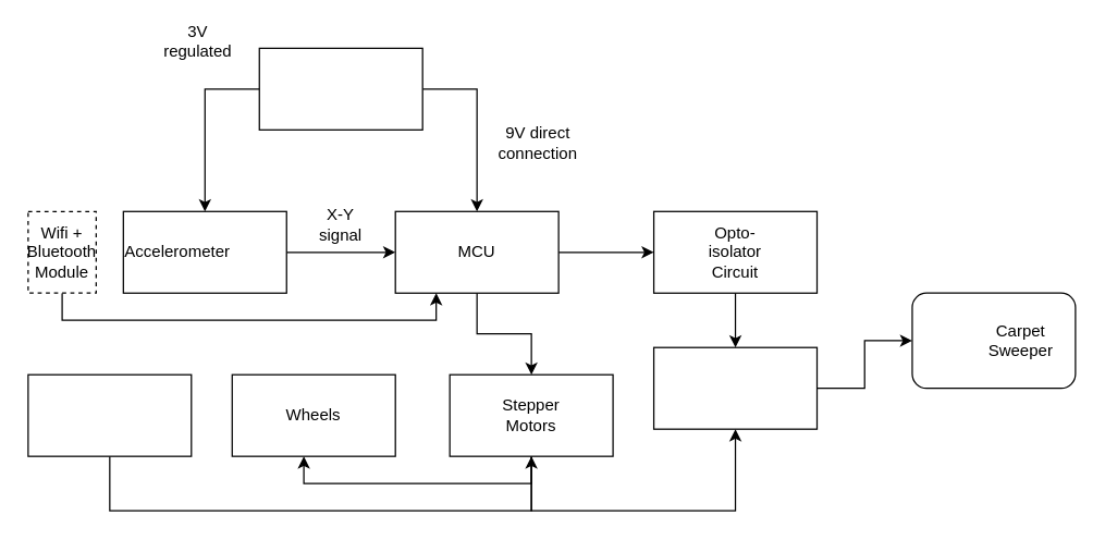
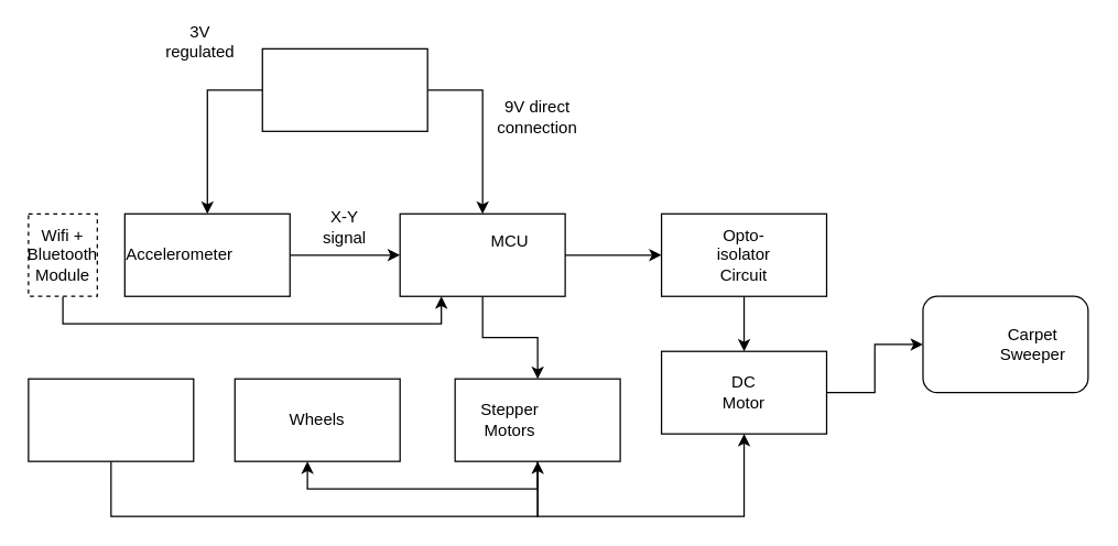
  <mxCell id="0" />
  <mxCell id="1" parent="0" />
  <mxCell id="2" style="edgeStyle=orthogonalEdgeStyle;rounded=0;orthogonalLoop=1;jettySize=auto;html=1;exitX=1;exitY=0.5;exitDx=0;exitDy=0;entryX=0;entryY=0.5;entryDx=0;entryDy=0;" edge="1" parent="1" source="3" target="14"><mxGeometry relative="1" as="geometry" /></mxCell>
  <mxCell id="3" value="" style="rounded=0;whiteSpace=wrap;html=1;" vertex="1" parent="1"><mxGeometry x="90" y="155" width="120" height="60" as="geometry" /></mxCell>
  <mxCell id="4" style="edgeStyle=orthogonalEdgeStyle;rounded=0;orthogonalLoop=1;jettySize=auto;html=1;exitX=0.5;exitY=1;exitDx=0;exitDy=0;entryX=0.5;entryY=1;entryDx=0;entryDy=0;" edge="1" parent="1" source="5" target="9"><mxGeometry relative="1" as="geometry"><Array as="points"><mxPoint x="80" y="375" /><mxPoint x="390" y="375" /></Array></mxGeometry></mxCell>
  <mxCell id="5" value="" style="rounded=0;whiteSpace=wrap;html=1;" vertex="1" parent="1"><mxGeometry x="20" y="275" width="120" height="60" as="geometry" /></mxCell>
  <mxCell id="6" value="" style="rounded=0;whiteSpace=wrap;html=1;" vertex="1" parent="1"><mxGeometry x="170" y="275" width="120" height="60" as="geometry" /></mxCell>
  <mxCell id="7" style="edgeStyle=orthogonalEdgeStyle;rounded=0;orthogonalLoop=1;jettySize=auto;html=1;entryX=0.439;entryY=1;entryDx=0;entryDy=0;entryPerimeter=0;" edge="1" parent="1" source="9" target="6"><mxGeometry relative="1" as="geometry"><Array as="points"><mxPoint x="390" y="355" /><mxPoint x="223" y="355" /></Array></mxGeometry></mxCell>
  <mxCell id="8" style="edgeStyle=orthogonalEdgeStyle;rounded=0;orthogonalLoop=1;jettySize=auto;html=1;exitX=0.5;exitY=1;exitDx=0;exitDy=0;entryX=0.5;entryY=1;entryDx=0;entryDy=0;" edge="1" parent="1" source="9" target="11"><mxGeometry relative="1" as="geometry"><Array as="points"><mxPoint x="390" y="375" /><mxPoint x="540" y="375" /></Array></mxGeometry></mxCell>
  <mxCell id="9" value="" style="rounded=0;whiteSpace=wrap;html=1;" vertex="1" parent="1"><mxGeometry x="330" y="275" width="120" height="60" as="geometry" /></mxCell>
  <mxCell id="10" style="edgeStyle=orthogonalEdgeStyle;rounded=0;orthogonalLoop=1;jettySize=auto;html=1;entryX=0;entryY=0.5;entryDx=0;entryDy=0;" edge="1" parent="1" source="11" target="17"><mxGeometry relative="1" as="geometry" /></mxCell>
  <mxCell id="11" value="" style="rounded=0;whiteSpace=wrap;html=1;" vertex="1" parent="1"><mxGeometry x="480" y="255" width="120" height="60" as="geometry" /></mxCell>
  <mxCell id="12" style="edgeStyle=orthogonalEdgeStyle;rounded=0;orthogonalLoop=1;jettySize=auto;html=1;exitX=0.5;exitY=1;exitDx=0;exitDy=0;" edge="1" parent="1" source="14" target="9"><mxGeometry relative="1" as="geometry" /></mxCell>
  <mxCell id="13" style="edgeStyle=orthogonalEdgeStyle;rounded=0;orthogonalLoop=1;jettySize=auto;html=1;entryX=0;entryY=0.5;entryDx=0;entryDy=0;" edge="1" parent="1" source="14" target="16"><mxGeometry relative="1" as="geometry" /></mxCell>
  <mxCell id="14" value="" style="rounded=0;whiteSpace=wrap;html=1;" vertex="1" parent="1"><mxGeometry x="290" y="155" width="120" height="60" as="geometry" /></mxCell>
  <mxCell id="15" style="edgeStyle=orthogonalEdgeStyle;rounded=0;orthogonalLoop=1;jettySize=auto;html=1;exitX=0.5;exitY=1;exitDx=0;exitDy=0;entryX=0.5;entryY=0;entryDx=0;entryDy=0;" edge="1" parent="1" source="16" target="11"><mxGeometry relative="1" as="geometry" /></mxCell>
  <mxCell id="16" value="" style="rounded=0;whiteSpace=wrap;html=1;" vertex="1" parent="1"><mxGeometry x="480" y="155" width="120" height="60" as="geometry" /></mxCell>
  <mxCell id="17" value="" style="rounded=1;whiteSpace=wrap;html=1;" vertex="1" parent="1"><mxGeometry x="670" y="215" width="120" height="70" as="geometry" /></mxCell>
  <mxCell id="18" style="edgeStyle=orthogonalEdgeStyle;rounded=0;orthogonalLoop=1;jettySize=auto;html=1;exitX=0;exitY=0.5;exitDx=0;exitDy=0;entryX=0.5;entryY=0;entryDx=0;entryDy=0;" edge="1" parent="1" source="20" target="3"><mxGeometry relative="1" as="geometry" /></mxCell>
  <mxCell id="19" style="edgeStyle=orthogonalEdgeStyle;rounded=0;orthogonalLoop=1;jettySize=auto;html=1;exitX=1;exitY=0.5;exitDx=0;exitDy=0;entryX=0.5;entryY=0;entryDx=0;entryDy=0;" edge="1" parent="1" source="20" target="14"><mxGeometry relative="1" as="geometry" /></mxCell>
  <mxCell id="20" value="" style="rounded=0;whiteSpace=wrap;html=1;" vertex="1" parent="1"><mxGeometry x="190" y="35" width="120" height="60" as="geometry" /></mxCell>
- <mxCell id="22" value="MCU" style="text;html=1;strokeColor=none;fillColor=none;align=center;verticalAlign=middle;whiteSpace=wrap;rounded=0;" vertex="1" parent="1"><mxGeometry x="330" y="175" width="40" height="20" as="geometry" /></mxCell>
+ <mxCell id="21" value="DC Motor" style="text;html=1;strokeColor=none;fillColor=none;align=center;verticalAlign=middle;whiteSpace=wrap;rounded=0;" vertex="1" parent="1"><mxGeometry x="520" y="275" width="40" height="20" as="geometry" /></mxCell>
+ <mxCell id="22" value="MCU" style="text;html=1;strokeColor=none;fillColor=none;align=center;verticalAlign=middle;whiteSpace=wrap;rounded=0;" vertex="1" parent="1"><mxGeometry x="350" y="165" width="40" height="20" as="geometry" /></mxCell>
  <mxCell id="23" value="Accelerometer" style="text;html=1;strokeColor=none;fillColor=none;align=center;verticalAlign=middle;whiteSpace=wrap;rounded=0;" vertex="1" parent="1"><mxGeometry x="110" y="175" width="40" height="20" as="geometry" /></mxCell>
  <mxCell id="24" value="Wheels" style="text;html=1;strokeColor=none;fillColor=none;align=center;verticalAlign=middle;whiteSpace=wrap;rounded=0;" vertex="1" parent="1"><mxGeometry x="210" y="295" width="40" height="20" as="geometry" /></mxCell>
- <mxCell id="25" value="Stepper Motors" style="text;html=1;strokeColor=none;fillColor=none;align=center;verticalAlign=middle;whiteSpace=wrap;rounded=0;" vertex="1" parent="1"><mxGeometry x="370" y="295" width="40" height="20" as="geometry" /></mxCell>
+ <mxCell id="25" value="Stepper Motors" style="text;html=1;strokeColor=none;fillColor=none;align=center;verticalAlign=middle;whiteSpace=wrap;rounded=0;" vertex="1" parent="1"><mxGeometry x="350" y="295" width="40" height="20" as="geometry" /></mxCell>
  <mxCell id="26" value="Opto-isolator Circuit" style="text;html=1;strokeColor=none;fillColor=none;align=center;verticalAlign=middle;whiteSpace=wrap;rounded=0;" vertex="1" parent="1"><mxGeometry x="520" y="175" width="40" height="20" as="geometry" /></mxCell>
  <mxCell id="27" value="Carpet Sweeper" style="text;html=1;strokeColor=none;fillColor=none;align=center;verticalAlign=middle;whiteSpace=wrap;rounded=0;" vertex="1" parent="1"><mxGeometry x="730" y="240" width="40" height="20" as="geometry" /></mxCell>
  <mxCell id="28" value="3V regulated" style="text;html=1;strokeColor=none;fillColor=none;align=center;verticalAlign=middle;whiteSpace=wrap;rounded=0;" vertex="1" parent="1"><mxGeometry x="125" y="20" width="40" height="20" as="geometry" /></mxCell>
- <mxCell id="29" value="9V direct connection" style="text;html=1;strokeColor=none;fillColor=none;align=center;verticalAlign=middle;whiteSpace=wrap;rounded=0;" vertex="1" parent="1"><mxGeometry x="375" y="95" width="40" height="20" as="geometry" /></mxCell>
+ <mxCell id="29" value="9V direct connection" style="text;html=1;strokeColor=none;fillColor=none;align=center;verticalAlign=middle;whiteSpace=wrap;rounded=0;" vertex="1" parent="1"><mxGeometry x="370" y="75" width="40" height="20" as="geometry" /></mxCell>
  <mxCell id="30" value="X-Y signal" style="text;html=1;strokeColor=none;fillColor=none;align=center;verticalAlign=middle;whiteSpace=wrap;rounded=0;" vertex="1" parent="1"><mxGeometry x="230" y="155" width="40" height="20" as="geometry" /></mxCell>
  <mxCell id="31" style="edgeStyle=orthogonalEdgeStyle;rounded=0;orthogonalLoop=1;jettySize=auto;html=1;exitX=0.5;exitY=1;exitDx=0;exitDy=0;entryX=0.25;entryY=1;entryDx=0;entryDy=0;" edge="1" parent="1" source="32" target="14"><mxGeometry relative="1" as="geometry" /></mxCell>
  <mxCell id="32" value="Wifi + Bluetooth Module" style="rounded=0;whiteSpace=wrap;html=1;dashed=1;" vertex="1" parent="1"><mxGeometry x="20" y="155" width="50" height="60" as="geometry" /></mxCell>
